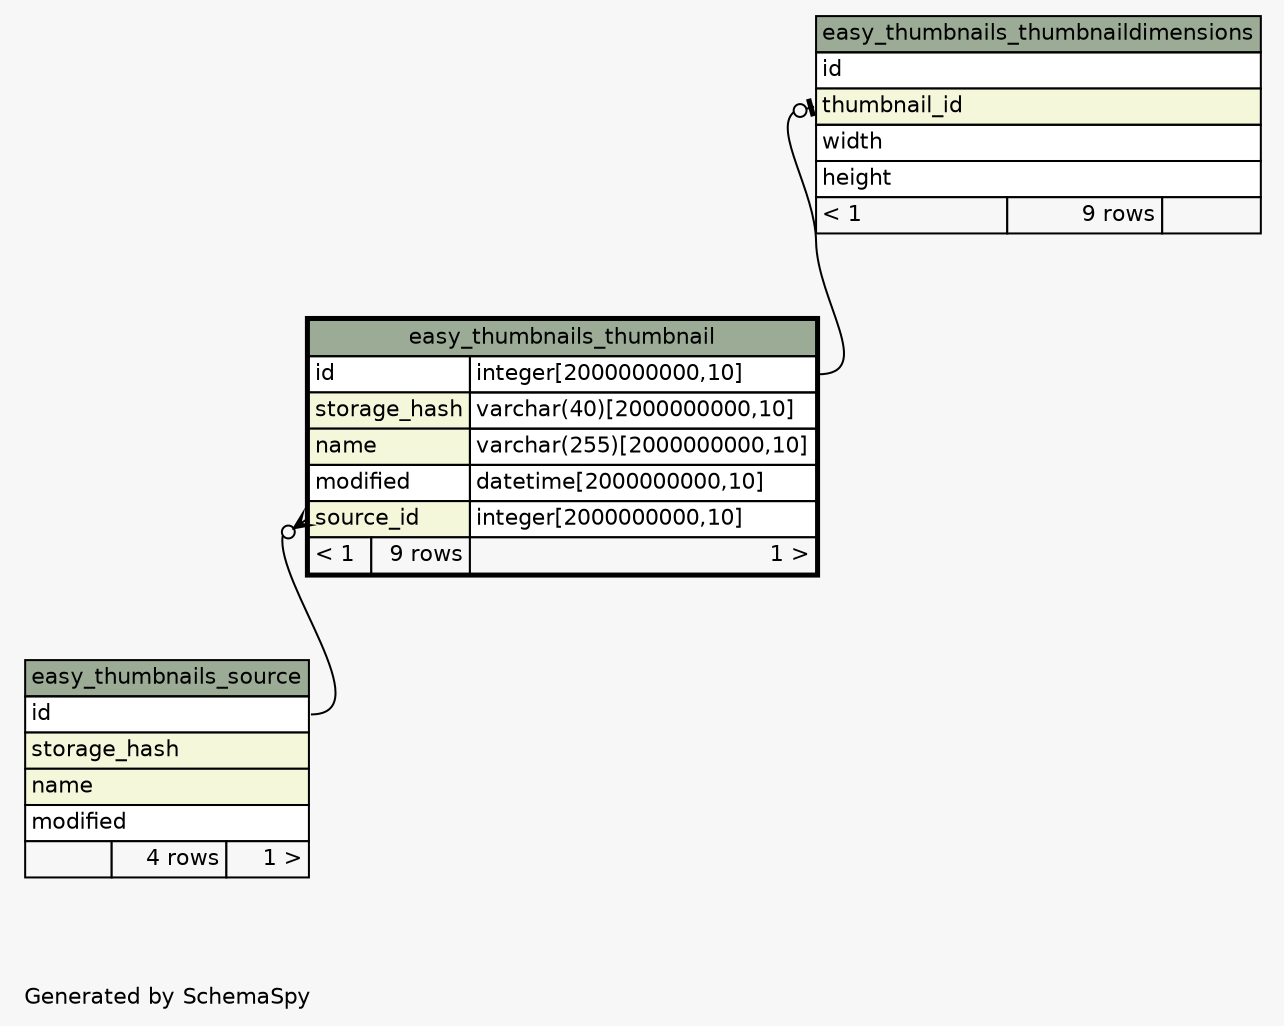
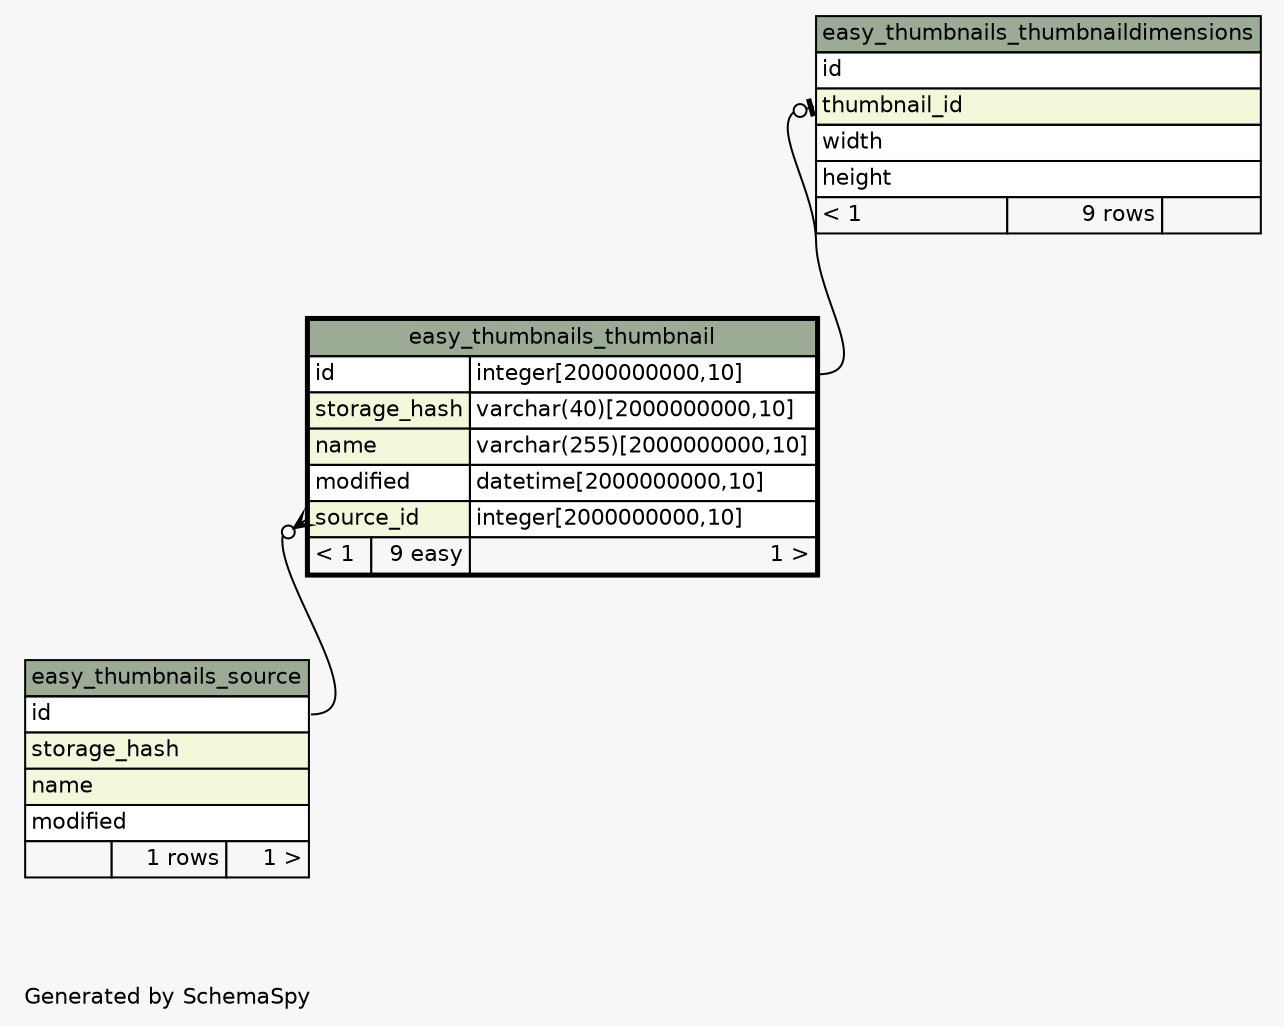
  digraph {
    bgcolor="#f7f7f7"
    fontname=Helvetica
    fontsize=11
    label="\nGenerated by SchemaSpy"
    labeljust=l
    nodesep=0.18
    rankdir=TB
    ranksep=0.46
    node [fontname=Helvetica fontsize=11 shape=plaintext]
    edge [arrowhead=none arrowsize=0.8 dir=back]
-   n1 [label=<     <TABLE BORDER="2" CELLBORDER="1" CELLSPACING="0" BGCOLOR="#ffffff">       <TR><TD COLSPAN="3" BGCOLOR="#9bab96" ALIGN="CENTER">easy_thumbnails_thumbnail</TD></TR>       <TR><TD PORT="id" COLSPAN="2" ALIGN="LEFT">id</TD><TD PORT="id.type" ALIGN="LEFT">integer[2000000000,10]</TD></TR>       <TR><TD PORT="storage_hash" COLSPAN="2" BGCOLOR="#f4f7da" ALIGN="LEFT">storage_hash</TD><TD PORT="storage_hash.type" ALIGN="LEFT">varchar(40)[2000000000,10]</TD></TR>       <TR><TD PORT="name" COLSPAN="2" BGCOLOR="#f4f7da" ALIGN="LEFT">name</TD><TD PORT="name.type" ALIGN="LEFT">varchar(255)[2000000000,10]</TD></TR>       <TR><TD PORT="modified" COLSPAN="2" ALIGN="LEFT">modified</TD><TD PORT="modified.type" ALIGN="LEFT">datetime[2000000000,10]</TD></TR>       <TR><TD PORT="source_id" COLSPAN="2" BGCOLOR="#f4f7da" ALIGN="LEFT">source_id</TD><TD PORT="source_id.type" ALIGN="LEFT">integer[2000000000,10]</TD></TR>       <TR><TD ALIGN="LEFT" BGCOLOR="#f7f7f7">&lt; 1</TD><TD ALIGN="RIGHT" BGCOLOR="#f7f7f7">9 rows</TD><TD ALIGN="RIGHT" BGCOLOR="#f7f7f7">1 &gt;</TD></TR>     </TABLE>>]
-   n2 [label=<     <TABLE BORDER="0" CELLBORDER="1" CELLSPACING="0" BGCOLOR="#ffffff">       <TR><TD COLSPAN="3" BGCOLOR="#9bab96" ALIGN="CENTER">easy_thumbnails_source</TD></TR>       <TR><TD PORT="id" COLSPAN="3" ALIGN="LEFT">id</TD></TR>       <TR><TD PORT="storage_hash" COLSPAN="3" BGCOLOR="#f4f7da" ALIGN="LEFT">storage_hash</TD></TR>       <TR><TD PORT="name" COLSPAN="3" BGCOLOR="#f4f7da" ALIGN="LEFT">name</TD></TR>       <TR><TD PORT="modified" COLSPAN="3" ALIGN="LEFT">modified</TD></TR>       <TR><TD ALIGN="LEFT" BGCOLOR="#f7f7f7">  </TD><TD ALIGN="RIGHT" BGCOLOR="#f7f7f7">4 rows</TD><TD ALIGN="RIGHT" BGCOLOR="#f7f7f7">1 &gt;</TD></TR>     </TABLE>>]
+   n1 [label=<     <TABLE BORDER="2" CELLBORDER="1" CELLSPACING="0" BGCOLOR="#ffffff">       <TR><TD COLSPAN="3" BGCOLOR="#9bab96" ALIGN="CENTER">easy_thumbnails_thumbnail</TD></TR>       <TR><TD PORT="id" COLSPAN="2" ALIGN="LEFT">id</TD><TD PORT="id.type" ALIGN="LEFT">integer[2000000000,10]</TD></TR>       <TR><TD PORT="storage_hash" COLSPAN="2" BGCOLOR="#f4f7da" ALIGN="LEFT">storage_hash</TD><TD PORT="storage_hash.type" ALIGN="LEFT">varchar(40)[2000000000,10]</TD></TR>       <TR><TD PORT="name" COLSPAN="2" BGCOLOR="#f4f7da" ALIGN="LEFT">name</TD><TD PORT="name.type" ALIGN="LEFT">varchar(255)[2000000000,10]</TD></TR>       <TR><TD PORT="modified" COLSPAN="2" ALIGN="LEFT">modified</TD><TD PORT="modified.type" ALIGN="LEFT">datetime[2000000000,10]</TD></TR>       <TR><TD PORT="source_id" COLSPAN="2" BGCOLOR="#f4f7da" ALIGN="LEFT">source_id</TD><TD PORT="source_id.type" ALIGN="LEFT">integer[2000000000,10]</TD></TR>       <TR><TD ALIGN="LEFT" BGCOLOR="#f7f7f7">&lt; 1</TD><TD ALIGN="RIGHT" BGCOLOR="#f7f7f7">9 easy</TD><TD ALIGN="RIGHT" BGCOLOR="#f7f7f7">1 &gt;</TD></TR>     </TABLE>>]
+   n2 [label=<     <TABLE BORDER="0" CELLBORDER="1" CELLSPACING="0" BGCOLOR="#ffffff">       <TR><TD COLSPAN="3" BGCOLOR="#9bab96" ALIGN="CENTER">easy_thumbnails_source</TD></TR>       <TR><TD PORT="id" COLSPAN="3" ALIGN="LEFT">id</TD></TR>       <TR><TD PORT="storage_hash" COLSPAN="3" BGCOLOR="#f4f7da" ALIGN="LEFT">storage_hash</TD></TR>       <TR><TD PORT="name" COLSPAN="3" BGCOLOR="#f4f7da" ALIGN="LEFT">name</TD></TR>       <TR><TD PORT="modified" COLSPAN="3" ALIGN="LEFT">modified</TD></TR>       <TR><TD ALIGN="LEFT" BGCOLOR="#f7f7f7">  </TD><TD ALIGN="RIGHT" BGCOLOR="#f7f7f7">1 rows</TD><TD ALIGN="RIGHT" BGCOLOR="#f7f7f7">1 &gt;</TD></TR>     </TABLE>>]
    n3 [label=<     <TABLE BORDER="0" CELLBORDER="1" CELLSPACING="0" BGCOLOR="#ffffff">       <TR><TD COLSPAN="3" BGCOLOR="#9bab96" ALIGN="CENTER">easy_thumbnails_thumbnaildimensions</TD></TR>       <TR><TD PORT="id" COLSPAN="3" ALIGN="LEFT">id</TD></TR>       <TR><TD PORT="thumbnail_id" COLSPAN="3" BGCOLOR="#f4f7da" ALIGN="LEFT">thumbnail_id</TD></TR>       <TR><TD PORT="width" COLSPAN="3" ALIGN="LEFT">width</TD></TR>       <TR><TD PORT="height" COLSPAN="3" ALIGN="LEFT">height</TD></TR>       <TR><TD ALIGN="LEFT" BGCOLOR="#f7f7f7">&lt; 1</TD><TD ALIGN="RIGHT" BGCOLOR="#f7f7f7">9 rows</TD><TD ALIGN="RIGHT" BGCOLOR="#f7f7f7">  </TD></TR>     </TABLE>>]
    n1 -> n2 [arrowtail=crowodot headport="id:e" tailport="source_id:w"]
    n3 -> n1 [arrowtail=teeodot headport="id.type:e" tailport="thumbnail_id:w"]
  }
